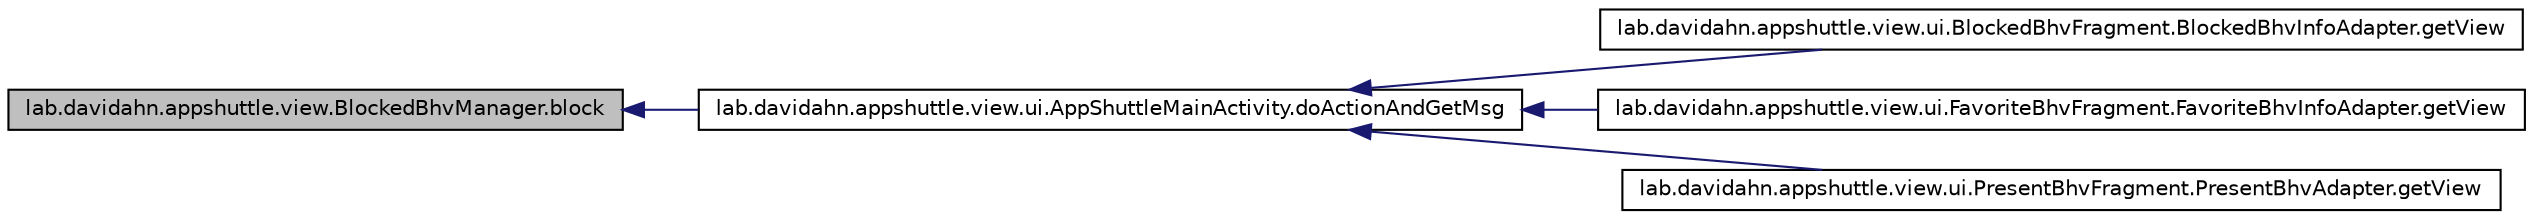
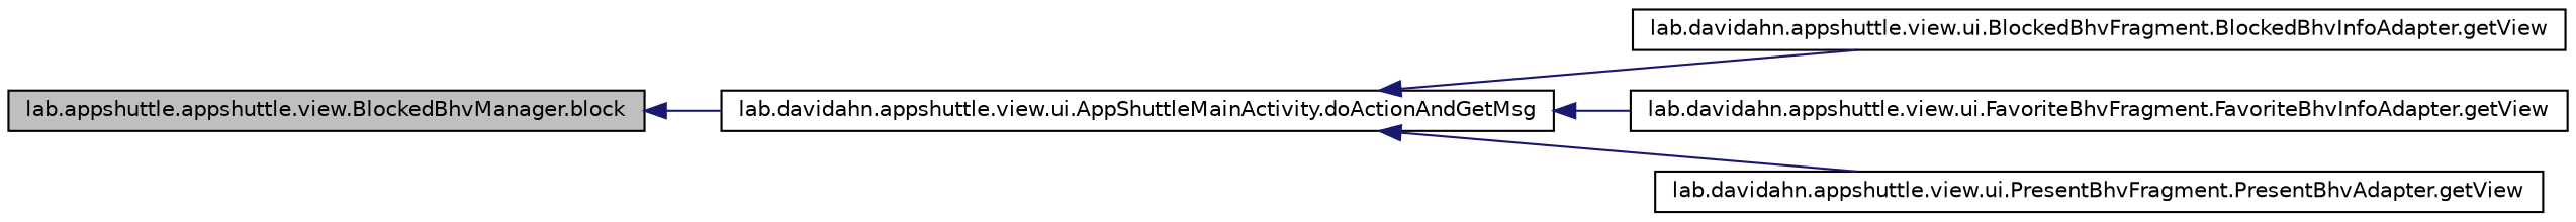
  digraph {
    rankdir=LR
    node [color=black fillcolor=white fontname=Helvetica fontsize=10 shape=record style=filled]
    edge [color=midnightblue dir=back fontname=Helvetica fontsize=10 labelfontname=Helvetica labelfontsize=10 style=solid]
-   n1 [fillcolor=grey75 fontcolor=black height=0.2 label="lab.davidahn.appshuttle.view.BlockedBhvManager.block" width=0.4]
+   n1 [fillcolor=grey75 fontcolor=black height=0.2 label="lab.appshuttle.appshuttle.view.BlockedBhvManager.block" width=0.4]
    n2 [height=0.2 label="lab.davidahn.appshuttle.view.ui.AppShuttleMainActivity.doActionAndGetMsg" width=0.4]
    n3 [height=0.2 label="lab.davidahn.appshuttle.view.ui.BlockedBhvFragment.BlockedBhvInfoAdapter.getView" width=0.4]
    n4 [height=0.2 label="lab.davidahn.appshuttle.view.ui.FavoriteBhvFragment.FavoriteBhvInfoAdapter.getView" width=0.4]
    n5 [height=0.2 label="lab.davidahn.appshuttle.view.ui.PresentBhvFragment.PresentBhvAdapter.getView" width=0.4]
    n1 -> n2
    n2 -> n3
    n2 -> n4
    n2 -> n5
  }
